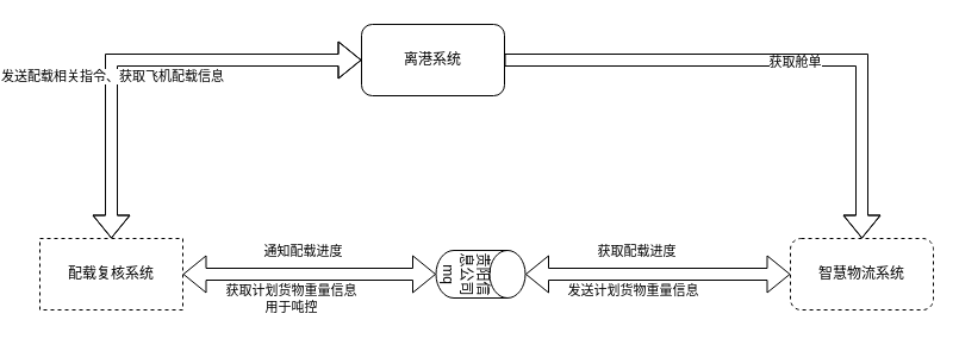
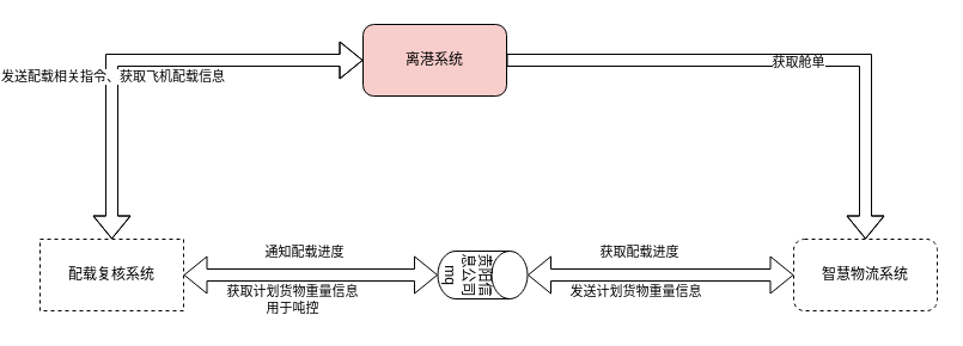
  <mxCell id="0" />
  <mxCell id="1" parent="0" />
  <mxCell id="2" style="edgeStyle=orthogonalEdgeStyle;shape=flexArrow;rounded=0;orthogonalLoop=1;jettySize=auto;html=1;exitX=1;exitY=0.5;exitDx=0;exitDy=0;entryX=0.5;entryY=1;entryDx=0;entryDy=0;entryPerimeter=0;startArrow=block;" edge="1" parent="1" source="5" target="14"><mxGeometry relative="1" as="geometry" /></mxCell>
  <mxCell id="3" value="通知配载进度" style="edgeLabel;html=1;align=center;verticalAlign=middle;resizable=0;points=[];" vertex="1" connectable="0" parent="2"><mxGeometry x="-0.28" relative="1" as="geometry"><mxPoint x="23" y="-20" as="offset" /></mxGeometry></mxCell>
  <mxCell id="4" value="获取计划货物重量信息&lt;br&gt;用于吨控" style="edgeLabel;html=1;align=center;verticalAlign=middle;resizable=0;points=[];" vertex="1" connectable="0" parent="2"><mxGeometry x="-0.126" y="1" relative="1" as="geometry"><mxPoint x="-3" y="21" as="offset" /></mxGeometry></mxCell>
  <mxCell id="5" value="配载复核系统" style="rounded=0;whiteSpace=wrap;html=1;dashed=1;" vertex="1" parent="1"><mxGeometry x="20" y="200" width="120" height="60" as="geometry" /></mxCell>
  <mxCell id="6" style="edgeStyle=orthogonalEdgeStyle;rounded=0;orthogonalLoop=1;jettySize=auto;html=1;entryX=0.5;entryY=0;entryDx=0;entryDy=0;shape=flexArrow;startArrow=block;" edge="1" parent="1" source="10" target="5"><mxGeometry relative="1" as="geometry" /></mxCell>
  <mxCell id="7" value="发送配载相关指令、获取飞机配载信息" style="edgeLabel;html=1;align=center;verticalAlign=middle;resizable=0;points=[];" vertex="1" connectable="0" parent="6"><mxGeometry x="0.238" relative="1" as="geometry"><mxPoint as="offset" /></mxGeometry></mxCell>
  <mxCell id="8" style="edgeStyle=orthogonalEdgeStyle;shape=flexArrow;rounded=0;orthogonalLoop=1;jettySize=auto;html=1;entryX=0.5;entryY=0;entryDx=0;entryDy=0;" edge="1" parent="1" source="10" target="11"><mxGeometry relative="1" as="geometry" /></mxCell>
  <mxCell id="9" value="获取舱单" style="edgeLabel;html=1;align=center;verticalAlign=middle;resizable=0;points=[];" vertex="1" connectable="0" parent="8"><mxGeometry x="0.081" y="-1" relative="1" as="geometry"><mxPoint as="offset" /></mxGeometry></mxCell>
- <mxCell id="10" value="离港系统" style="rounded=1;whiteSpace=wrap;html=1;" vertex="1" parent="1"><mxGeometry x="290" y="20" width="120" height="60" as="geometry" /></mxCell>
+ <mxCell id="10" value="离港系统" style="rounded=1;whiteSpace=wrap;html=1;fillColor=#f8cecc;" vertex="1" parent="1"><mxGeometry x="290" y="20" width="120" height="60" as="geometry" /></mxCell>
  <mxCell id="11" value="智慧物流系统" style="rounded=1;whiteSpace=wrap;html=1;dashed=1;" vertex="1" parent="1"><mxGeometry x="650" y="200" width="120" height="60" as="geometry" /></mxCell>
  <mxCell id="12" style="edgeStyle=orthogonalEdgeStyle;shape=flexArrow;rounded=0;orthogonalLoop=1;jettySize=auto;html=1;exitX=0.5;exitY=0;exitDx=0;exitDy=0;exitPerimeter=0;entryX=0;entryY=0.5;entryDx=0;entryDy=0;startArrow=block;" edge="1" parent="1" source="14" target="11"><mxGeometry relative="1" as="geometry" /></mxCell>
  <mxCell id="13" value="获取配载进度" style="edgeLabel;html=1;align=center;verticalAlign=middle;resizable=0;points=[];" vertex="1" connectable="0" parent="12"><mxGeometry x="-0.522" relative="1" as="geometry"><mxPoint x="40" y="-20" as="offset" /></mxGeometry></mxCell>
  <mxCell id="14" value="贵阳信息公司mq" style="shape=cylinder3;whiteSpace=wrap;html=1;boundedLbl=1;backgroundOutline=1;size=15;rotation=90;" vertex="1" parent="1"><mxGeometry x="370" y="192.5" width="40" height="75" as="geometry" /></mxCell>
  <mxCell id="15" value="发送计划货物重量信息" style="edgeLabel;html=1;align=center;verticalAlign=middle;resizable=0;points=[];" vertex="1" connectable="0" parent="1"><mxGeometry x="519.997" y="250" as="geometry"><mxPoint x="-2" y="-7" as="offset" /></mxGeometry></mxCell>
